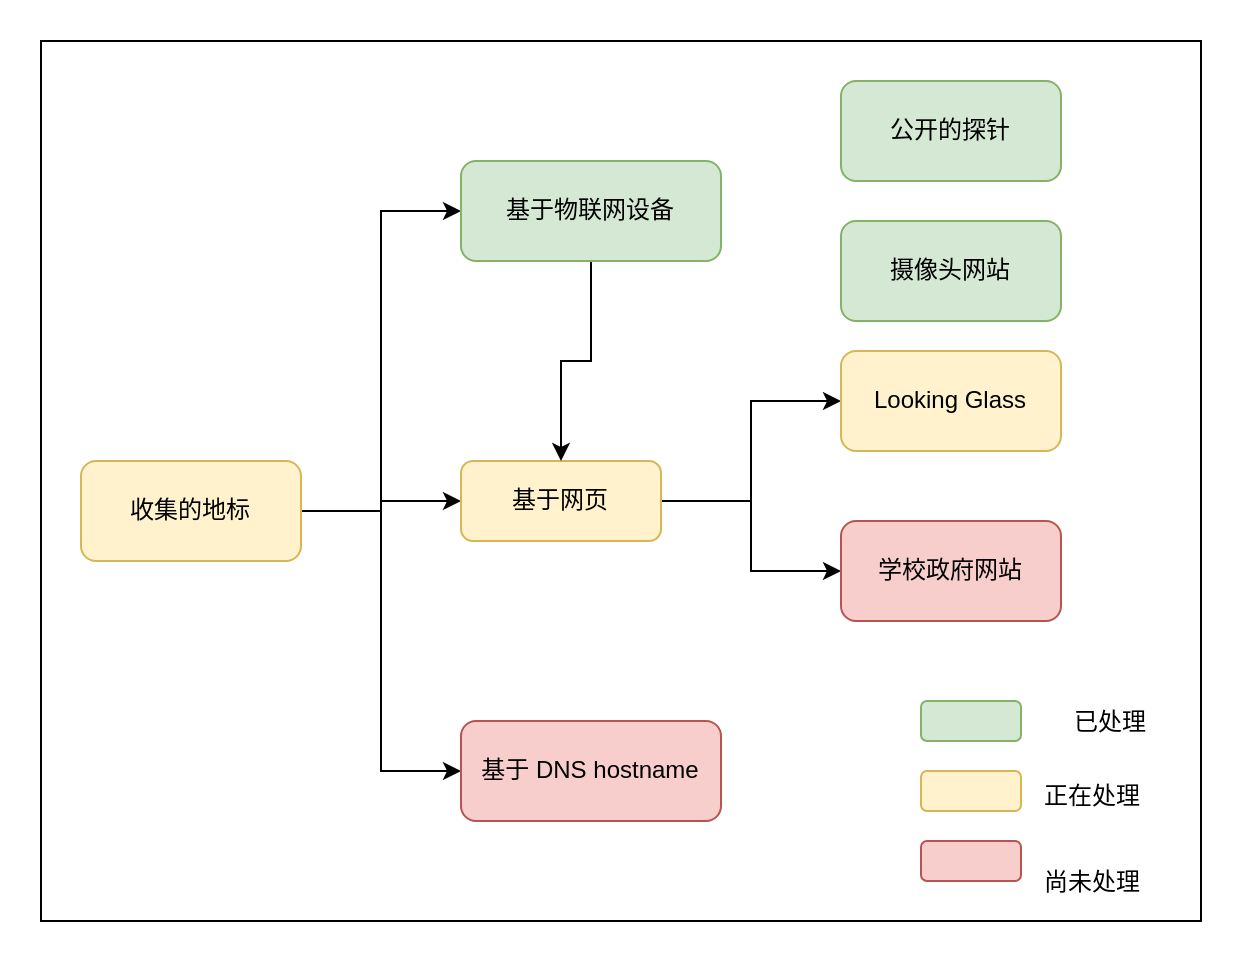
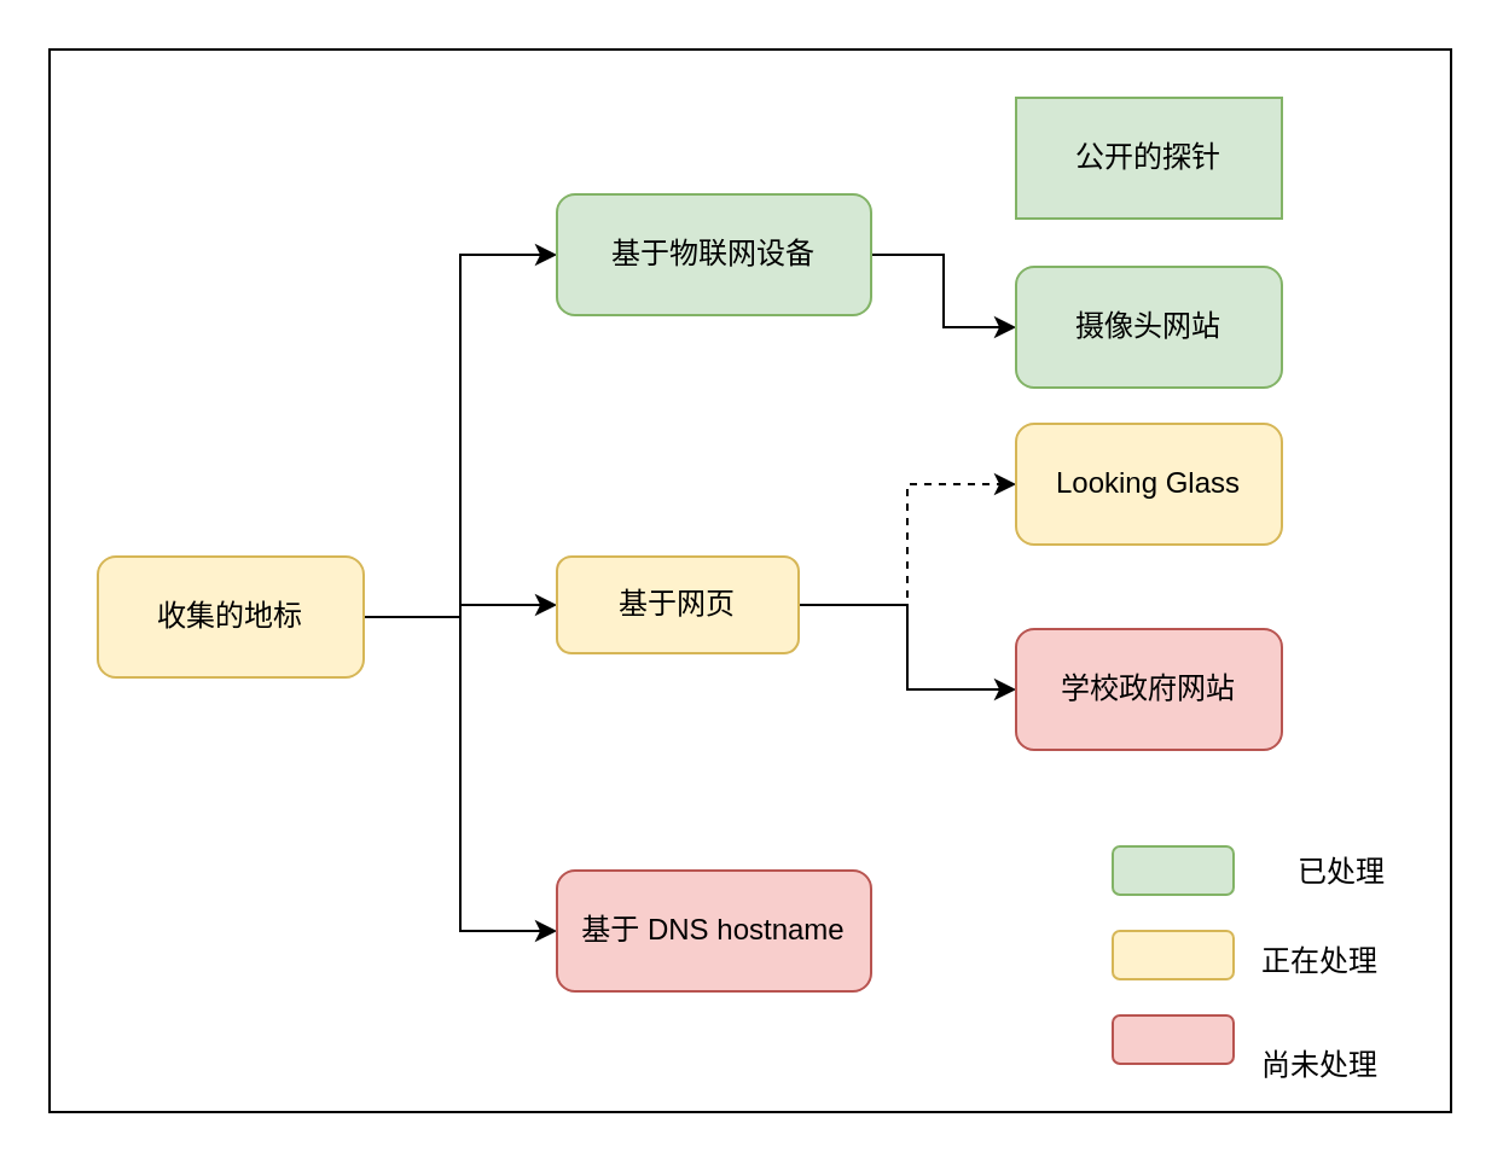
  <mxCell id="0" />
  <mxCell id="1" parent="0" />
  <mxCell id="2" style="edgeStyle=orthogonalEdgeStyle;rounded=0;orthogonalLoop=1;jettySize=auto;html=1;entryX=0;entryY=0.5;entryDx=0;entryDy=0;" edge="1" parent="1" source="5" target="10"><mxGeometry relative="1" as="geometry" /></mxCell>
  <mxCell id="3" style="edgeStyle=orthogonalEdgeStyle;rounded=0;orthogonalLoop=1;jettySize=auto;html=1;entryX=0;entryY=0.5;entryDx=0;entryDy=0;" edge="1" parent="1" source="5" target="8"><mxGeometry relative="1" as="geometry" /></mxCell>
  <mxCell id="4" style="edgeStyle=orthogonalEdgeStyle;rounded=0;orthogonalLoop=1;jettySize=auto;html=1;entryX=0;entryY=0.5;entryDx=0;entryDy=0;" edge="1" parent="1" source="5" target="11"><mxGeometry relative="1" as="geometry" /></mxCell>
  <mxCell id="5" value="收集的地标" style="rounded=1;whiteSpace=wrap;html=1;fillColor=#fff2cc;strokeColor=#d6b656;" vertex="1" parent="1"><mxGeometry x="40" y="230" width="110" height="50" as="geometry" /></mxCell>
- <mxCell id="6" style="edgeStyle=orthogonalEdgeStyle;rounded=0;orthogonalLoop=1;jettySize=auto;html=1;entryX=0;entryY=0.5;entryDx=0;entryDy=0;" edge="1" parent="1" source="8" target="14"><mxGeometry relative="1" as="geometry" /></mxCell>
+ <mxCell id="6" style="edgeStyle=orthogonalEdgeStyle;rounded=0;orthogonalLoop=1;jettySize=auto;html=1;entryX=0;entryY=0.5;entryDx=0;entryDy=0;dashed=1;" edge="1" parent="1" source="8" target="14"><mxGeometry relative="1" as="geometry" /></mxCell>
  <mxCell id="7" style="edgeStyle=orthogonalEdgeStyle;rounded=0;orthogonalLoop=1;jettySize=auto;html=1;entryX=0;entryY=0.5;entryDx=0;entryDy=0;" edge="1" parent="1" source="8" target="15"><mxGeometry relative="1" as="geometry" /></mxCell>
  <mxCell id="8" value="基于网页" style="rounded=1;whiteSpace=wrap;html=1;fillColor=#fff2cc;strokeColor=#d6b656;" vertex="1" parent="1"><mxGeometry x="230" y="230" width="100" height="40" as="geometry" /></mxCell>
- <mxCell id="9" style="edgeStyle=orthogonalEdgeStyle;rounded=0;orthogonalLoop=1;jettySize=auto;html=1;" edge="1" parent="1" source="10" target="8"><mxGeometry relative="1" as="geometry" /></mxCell>
+ <mxCell id="9" style="edgeStyle=orthogonalEdgeStyle;rounded=0;orthogonalLoop=1;jettySize=auto;html=1;entryX=0;entryY=0.5;entryDx=0;entryDy=0;" edge="1" parent="1" source="10" target="13"><mxGeometry relative="1" as="geometry" /></mxCell>
  <mxCell id="10" value="基于物联网设备" style="rounded=1;whiteSpace=wrap;html=1;fillColor=#d5e8d4;strokeColor=#82b366;" vertex="1" parent="1"><mxGeometry x="230" y="80" width="130" height="50" as="geometry" /></mxCell>
  <mxCell id="11" value="基于 DNS hostname" style="rounded=1;whiteSpace=wrap;html=1;fillColor=#f8cecc;strokeColor=#b85450;" vertex="1" parent="1"><mxGeometry x="230" y="360" width="130" height="50" as="geometry" /></mxCell>
- <mxCell id="12" value="公开的探针" style="rounded=1;whiteSpace=wrap;html=1;fillColor=#d5e8d4;strokeColor=#82b366;" vertex="1" parent="1"><mxGeometry x="420" y="40" width="110" height="50" as="geometry" /></mxCell>
+ <mxCell id="12" value="公开的探针" style="whiteSpace=wrap;html=1;fillColor=#d5e8d4;strokeColor=#82b366;rounded=0;" vertex="1" parent="1"><mxGeometry x="420" y="40" width="110" height="50" as="geometry" /></mxCell>
  <mxCell id="13" value="摄像头网站" style="rounded=1;whiteSpace=wrap;html=1;fillColor=#d5e8d4;strokeColor=#82b366;" vertex="1" parent="1"><mxGeometry x="420" y="110" width="110" height="50" as="geometry" /></mxCell>
  <mxCell id="14" value="Looking Glass" style="rounded=1;whiteSpace=wrap;html=1;fillColor=#fff2cc;strokeColor=#d6b656;" vertex="1" parent="1"><mxGeometry x="420" y="175" width="110" height="50" as="geometry" /></mxCell>
  <mxCell id="15" value="学校政府网站" style="rounded=1;whiteSpace=wrap;html=1;fillColor=#f8cecc;strokeColor=#b85450;" vertex="1" parent="1"><mxGeometry x="420" y="260" width="110" height="50" as="geometry" /></mxCell>
  <mxCell id="16" value="" style="rounded=1;whiteSpace=wrap;html=1;fillColor=#d5e8d4;strokeColor=#82b366;" vertex="1" parent="1"><mxGeometry x="460" y="350" width="50" height="20" as="geometry" /></mxCell>
  <mxCell id="17" value="" style="rounded=1;whiteSpace=wrap;html=1;fillColor=#fff2cc;strokeColor=#d6b656;" vertex="1" parent="1"><mxGeometry x="460" y="385" width="50" height="20" as="geometry" /></mxCell>
  <mxCell id="18" style="edgeStyle=orthogonalEdgeStyle;rounded=0;orthogonalLoop=1;jettySize=auto;html=1;exitX=0.5;exitY=1;exitDx=0;exitDy=0;" edge="1" parent="1" source="16" target="16"><mxGeometry relative="1" as="geometry" /></mxCell>
  <mxCell id="19" value="" style="rounded=1;whiteSpace=wrap;html=1;fillColor=#f8cecc;strokeColor=#b85450;" vertex="1" parent="1"><mxGeometry x="460" y="420" width="50" height="20" as="geometry" /></mxCell>
  <mxCell id="20" value="已处理" style="text;html=1;strokeColor=none;fillColor=none;align=center;verticalAlign=middle;whiteSpace=wrap;rounded=0;" vertex="1" parent="1"><mxGeometry x="525" y="346" width="60" height="30" as="geometry" /></mxCell>
  <mxCell id="21" value="正在处理" style="text;html=1;strokeColor=none;fillColor=none;align=center;verticalAlign=middle;whiteSpace=wrap;rounded=0;" vertex="1" parent="1"><mxGeometry x="516" y="383" width="60" height="30" as="geometry" /></mxCell>
  <mxCell id="22" value="尚未处理" style="text;html=1;strokeColor=none;fillColor=none;align=center;verticalAlign=middle;whiteSpace=wrap;rounded=0;" vertex="1" parent="1"><mxGeometry x="516" y="426" width="60" height="30" as="geometry" /></mxCell>
  <mxCell id="23" value="" style="rounded=0;whiteSpace=wrap;html=1;fillColor=none;" vertex="1" parent="1"><mxGeometry x="20" y="20" width="580" height="440" as="geometry" /></mxCell>
